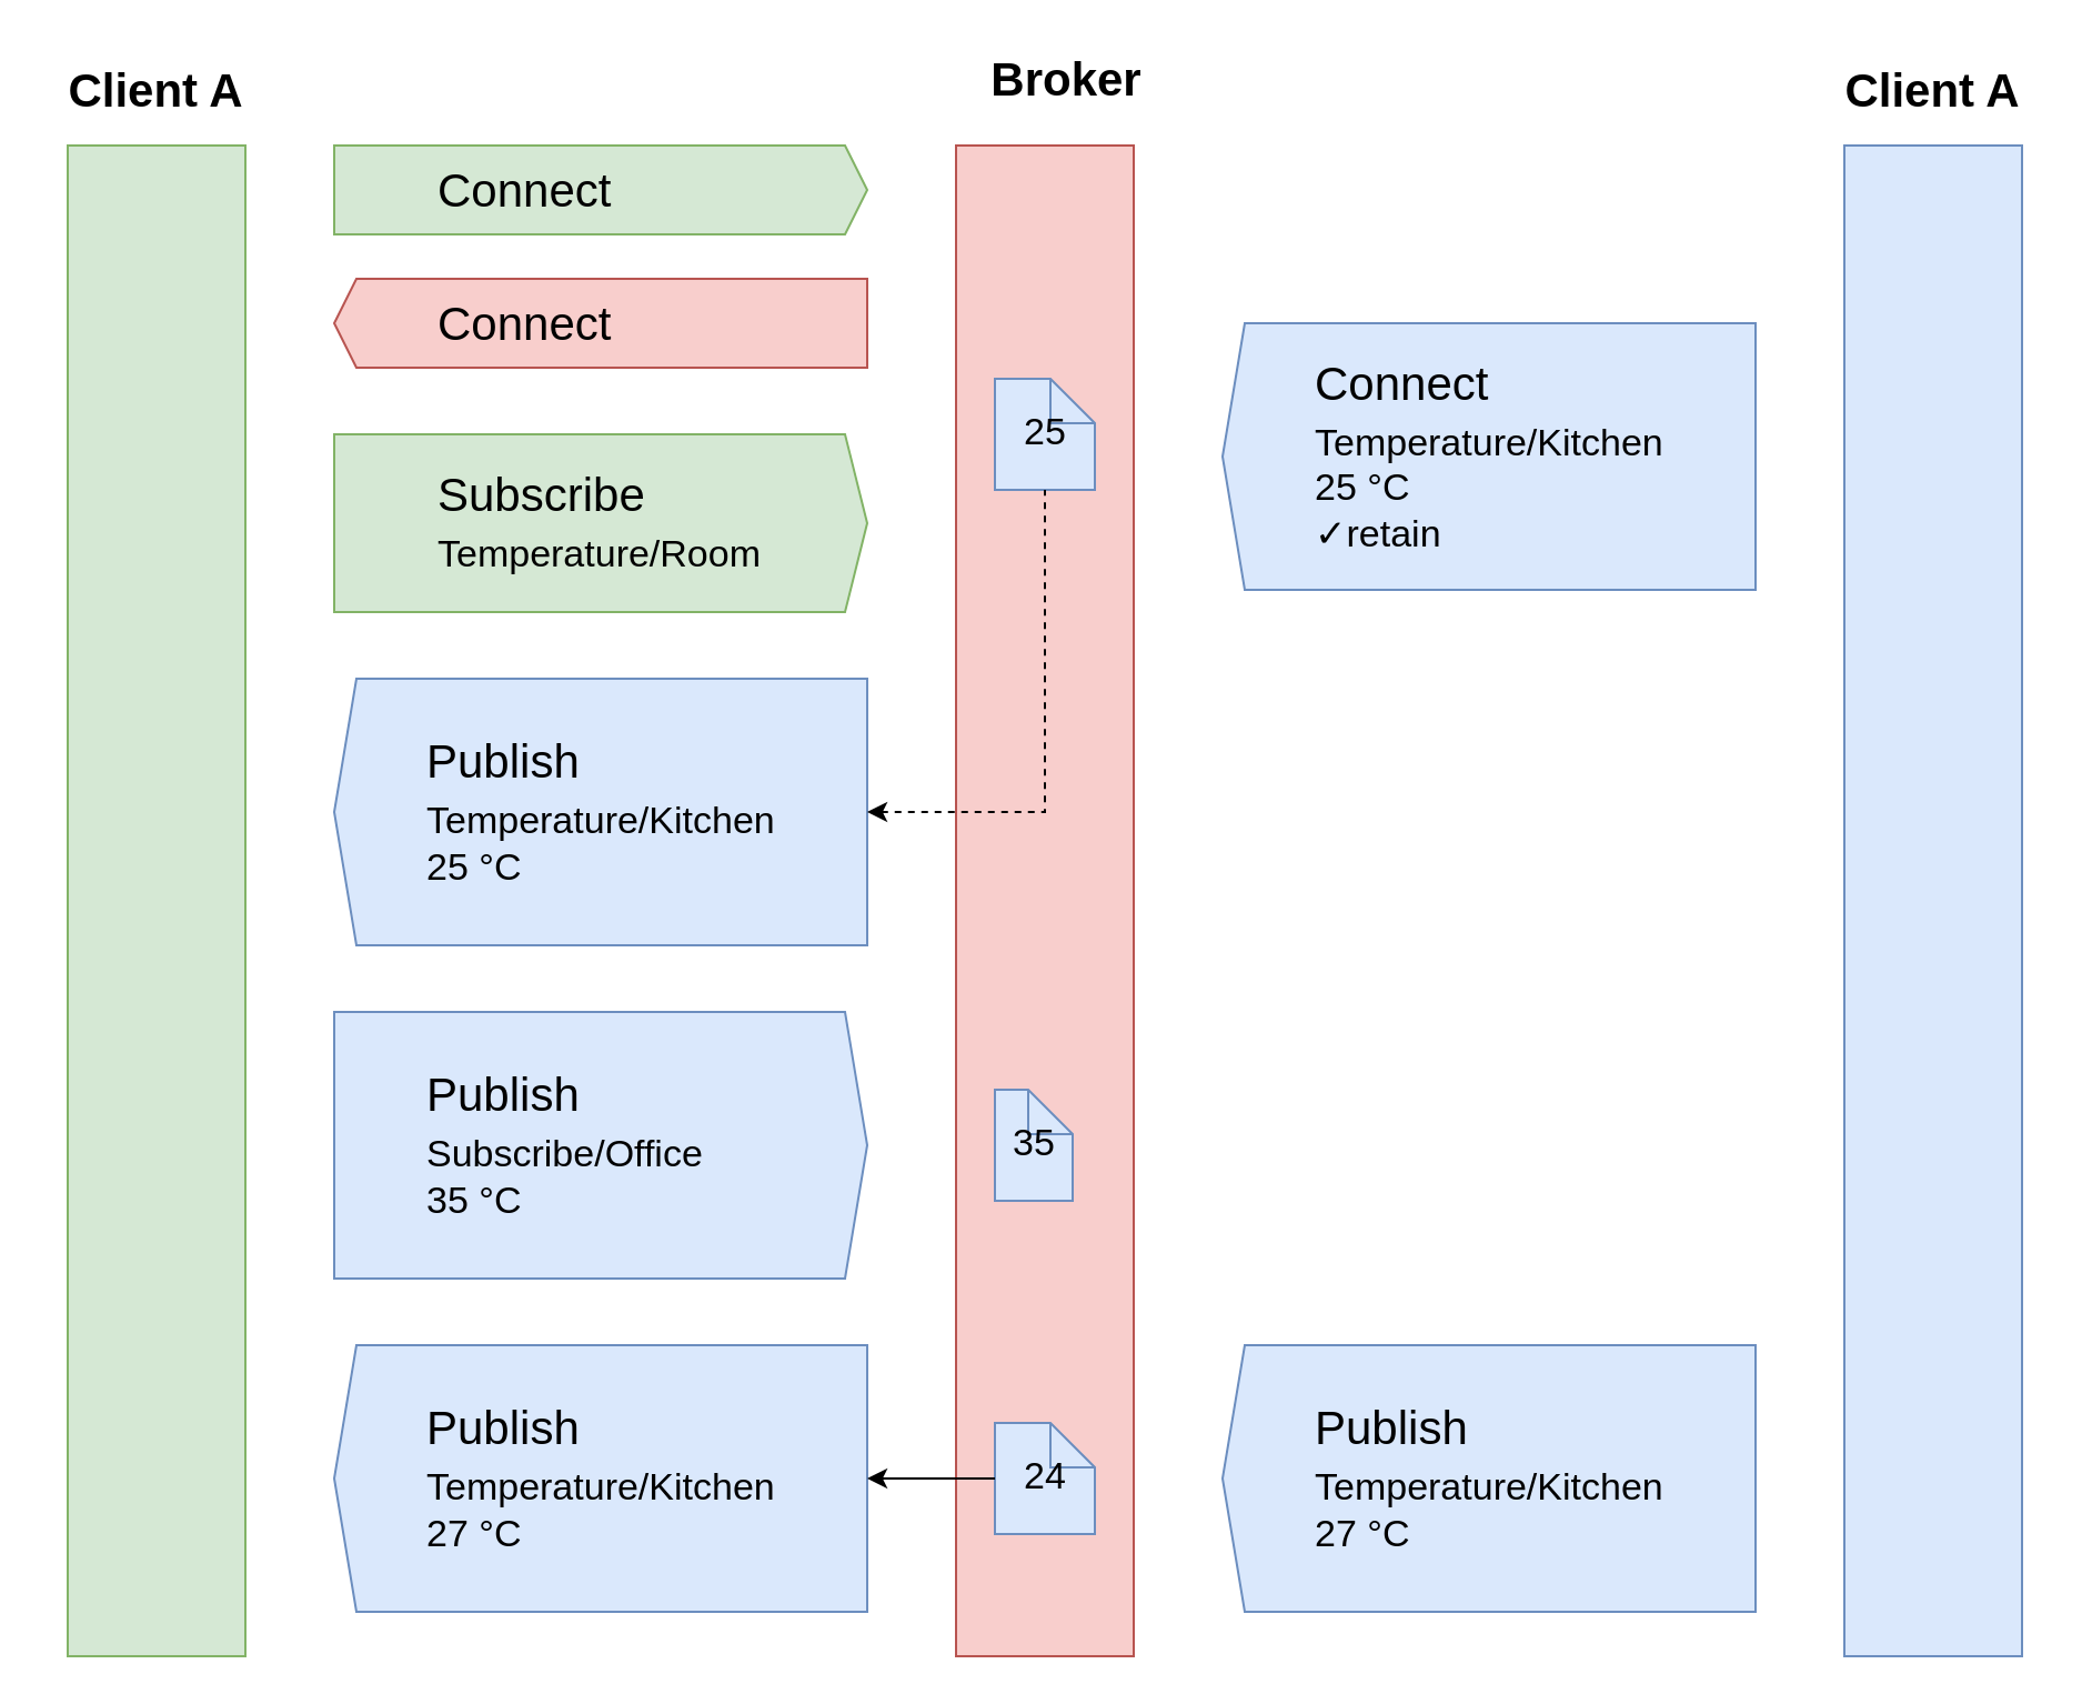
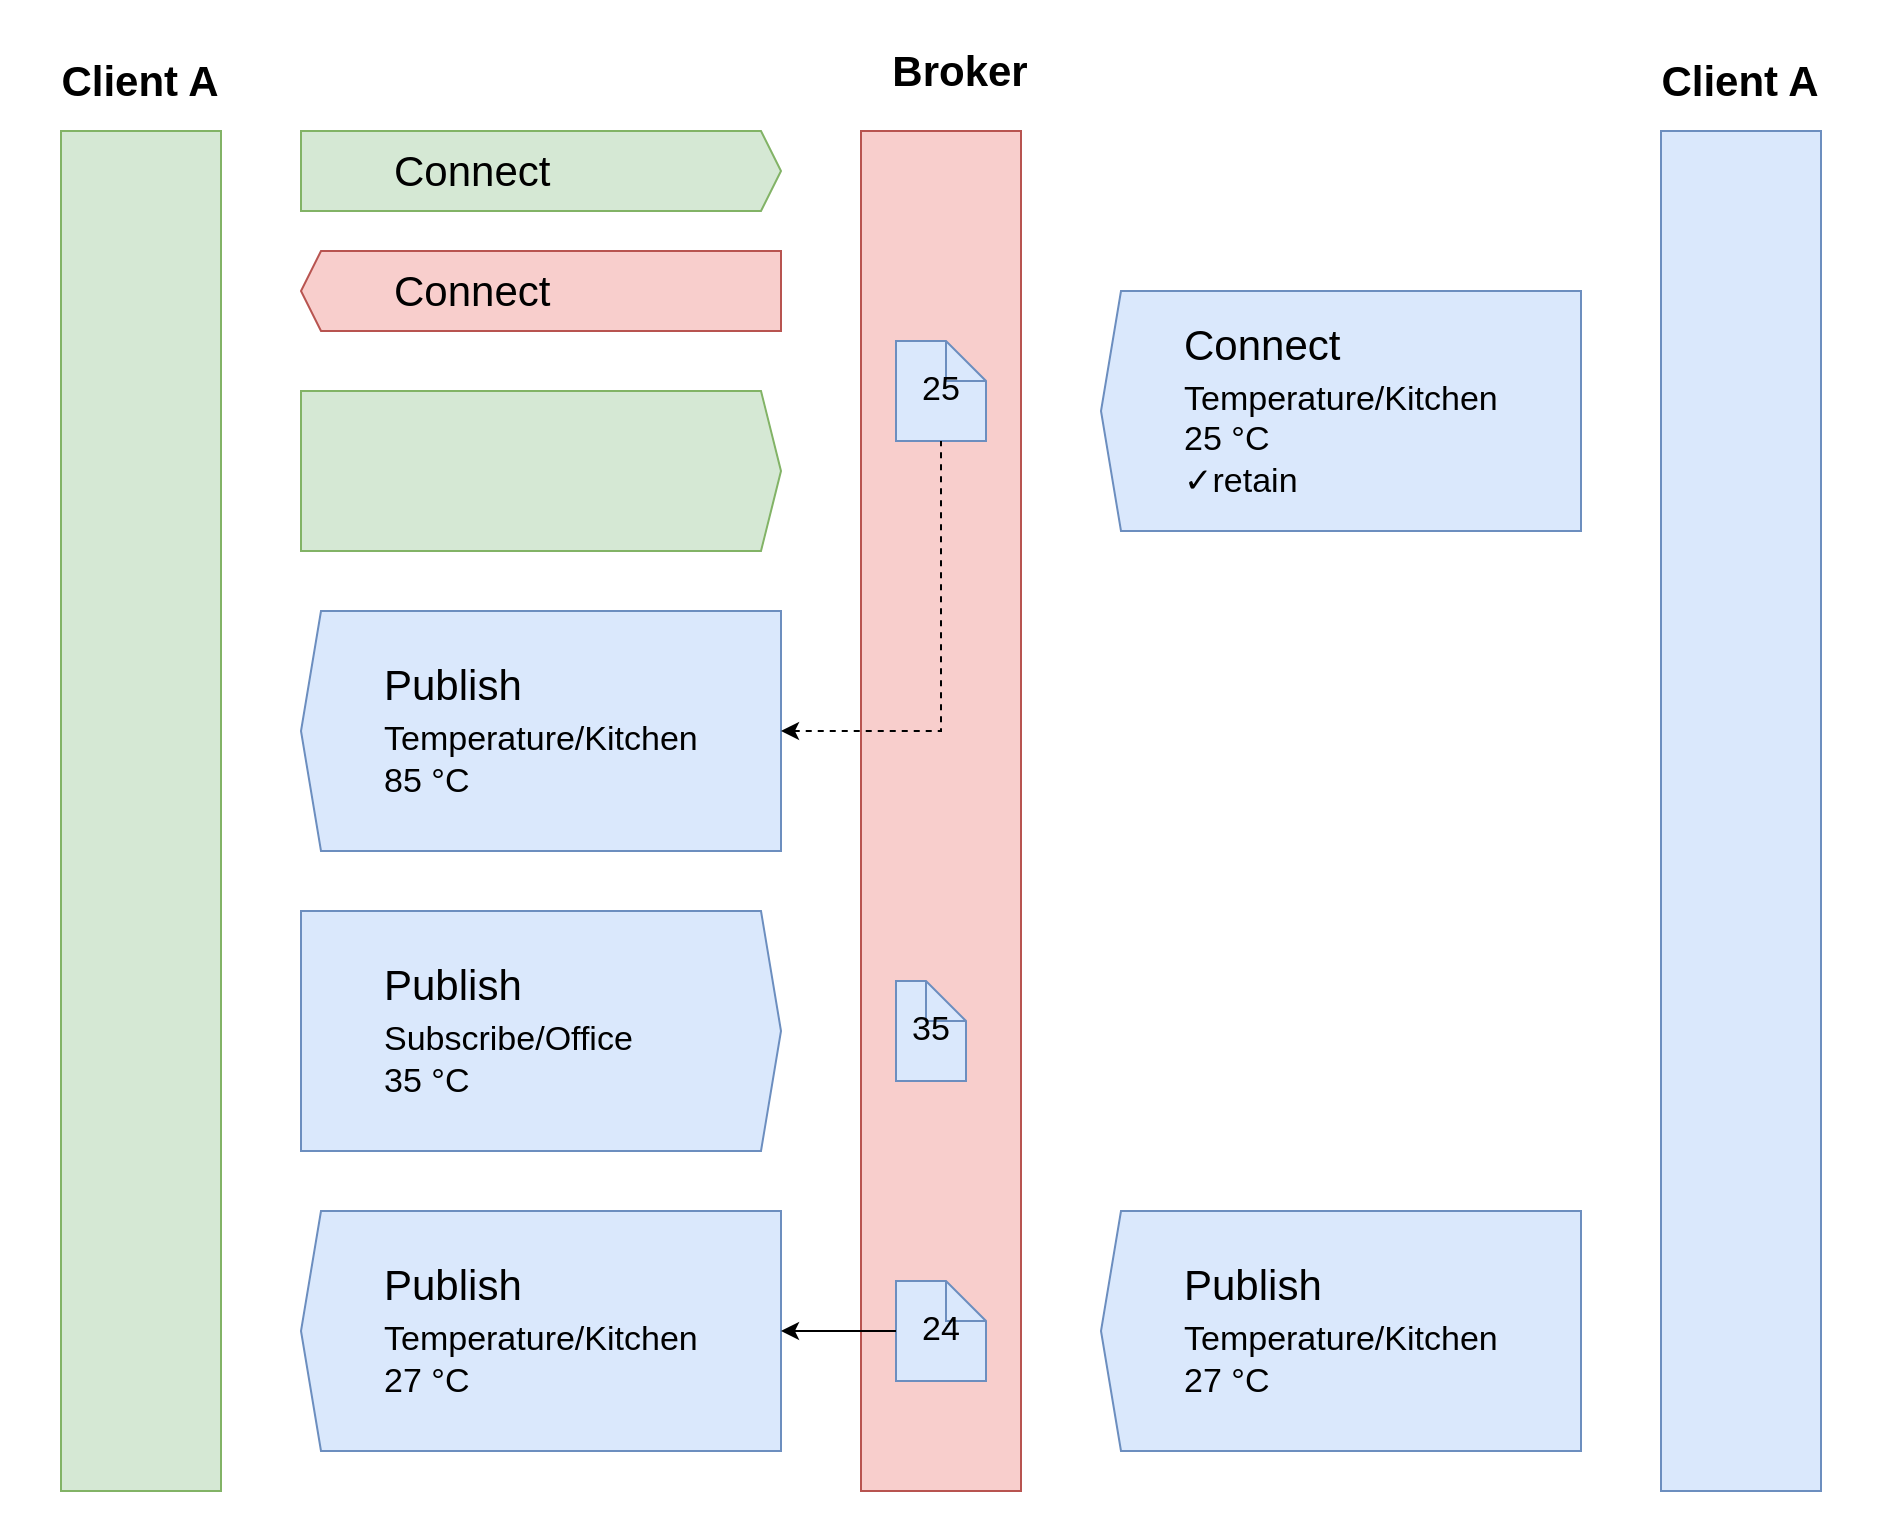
  <mxCell id="0" />
  <mxCell id="1" parent="0" />
  <mxCell id="2" value="" style="rounded=0;whiteSpace=wrap;html=1;fillColor=#f8cecc;strokeColor=#b85450;" vertex="1" parent="1"><mxGeometry x="430" y="65" width="80" height="680" as="geometry" /></mxCell>
  <mxCell id="3" value="&lt;font style=&quot;font-size: 21px&quot;&gt;&lt;b&gt;Broker&lt;/b&gt;&lt;/font&gt;" style="text;html=1;strokeColor=none;fillColor=none;align=center;verticalAlign=middle;whiteSpace=wrap;rounded=0;" vertex="1" parent="1"><mxGeometry x="450" y="20" width="60" height="30" as="geometry" /></mxCell>
  <mxCell id="4" value="" style="rounded=0;whiteSpace=wrap;html=1;fontSize=21;fillColor=#d5e8d4;strokeColor=#82b366;" vertex="1" parent="1"><mxGeometry y="65" width="80" height="680" as="geometry" x="30" /></mxCell>
  <mxCell id="5" value="" style="rounded=0;whiteSpace=wrap;html=1;fontSize=21;fillColor=#dae8fc;strokeColor=#6c8ebf;" vertex="1" parent="1"><mxGeometry x="830" y="65" width="80" height="680" as="geometry" /></mxCell>
  <mxCell id="6" value="&lt;font style=&quot;font-size: 21px&quot;&gt;&lt;b&gt;&lt;font style=&quot;font-size: 21px&quot;&gt;Client&lt;/font&gt; A&lt;br&gt;&lt;/b&gt;&lt;/font&gt;" style="text;html=1;strokeColor=none;fillColor=none;align=center;verticalAlign=middle;whiteSpace=wrap;rounded=0;" vertex="1" parent="1"><mxGeometry x="20" width="100" height="30" as="geometry" y="25" /></mxCell>
  <mxCell id="7" value="&lt;font style=&quot;font-size: 21px&quot;&gt;&lt;b&gt;&lt;font style=&quot;font-size: 21px&quot;&gt;Client&lt;/font&gt; A&lt;br&gt;&lt;/b&gt;&lt;/font&gt;" style="text;html=1;strokeColor=none;fillColor=none;align=center;verticalAlign=middle;whiteSpace=wrap;rounded=0;" vertex="1" parent="1"><mxGeometry x="820" width="100" height="30" as="geometry" y="25" /></mxCell>
  <mxCell id="8" value="" style="html=1;shadow=0;dashed=0;align=center;verticalAlign=middle;shape=mxgraph.arrows2.arrow;dy=0;dx=10;notch=0;fontSize=21;strokeColor=#82b366;fillColor=#d5e8d4;" vertex="1" parent="1"><mxGeometry x="150" y="65" width="240" height="40" as="geometry" /></mxCell>
  <mxCell id="9" value="" style="html=1;shadow=0;dashed=0;align=center;verticalAlign=middle;shape=mxgraph.arrows2.arrow;dy=0;dx=10;notch=0;fontSize=21;strokeColor=#b85450;fillColor=#f8cecc;rotation=-180;" vertex="1" parent="1"><mxGeometry x="150" y="125" width="240" height="40" as="geometry" /></mxCell>
  <mxCell id="10" value="Connect" style="text;html=1;strokeColor=none;fillColor=none;align=left;verticalAlign=middle;whiteSpace=wrap;rounded=0;fontSize=21;" vertex="1" parent="1"><mxGeometry x="195" y="70" width="110" height="30" as="geometry" /></mxCell>
  <mxCell id="11" value="Connect" style="text;html=1;strokeColor=none;fillColor=none;align=left;verticalAlign=middle;whiteSpace=wrap;rounded=0;fontSize=21;" vertex="1" parent="1"><mxGeometry x="195" y="130" width="110" height="30" as="geometry" /></mxCell>
  <mxCell id="12" value="" style="html=1;shadow=0;dashed=0;align=center;verticalAlign=middle;shape=mxgraph.arrows2.arrow;dy=0;dx=10;notch=0;fontSize=21;strokeColor=#82b366;fillColor=#d5e8d4;" vertex="1" parent="1"><mxGeometry x="150" y="195" width="240" height="80" as="geometry" /></mxCell>
- <mxCell id="13" value="&lt;div align=&quot;left&quot;&gt;Subscribe&lt;/div&gt;&lt;div align=&quot;left&quot;&gt;&lt;font style=&quot;font-size: 17px&quot;&gt;Temperature/Room&lt;/font&gt;&lt;br&gt;&lt;/div&gt;" style="text;html=1;strokeColor=none;fillColor=none;align=left;verticalAlign=middle;whiteSpace=wrap;rounded=0;fontSize=21;" vertex="1" parent="1"><mxGeometry x="195" y="195" width="150" height="80" as="geometry" /></mxCell>
  <mxCell id="14" value="" style="html=1;shadow=0;dashed=0;align=center;verticalAlign=middle;shape=mxgraph.arrows2.arrow;dy=0;dx=10;notch=0;fontSize=21;strokeColor=#6c8ebf;fillColor=#dae8fc;rotation=-180;" vertex="1" parent="1"><mxGeometry x="550" y="145" width="240" height="120" as="geometry" /></mxCell>
  <mxCell id="15" value="&lt;div&gt;Connect&lt;br&gt;&lt;/div&gt;&lt;div&gt;&lt;font style=&quot;font-size: 17px&quot;&gt;Temperature/Kitchen&lt;/font&gt;&lt;/div&gt;&lt;div style=&quot;font-size: 17px&quot;&gt;&lt;font style=&quot;font-size: 17px&quot;&gt;25&lt;span&gt; °&lt;/span&gt;C&lt;/font&gt;&lt;/div&gt;&lt;div style=&quot;font-size: 17px&quot;&gt;&lt;font style=&quot;font-size: 17px&quot;&gt;✓retain&lt;/font&gt;&lt;br&gt;&lt;/div&gt;" style="text;html=1;strokeColor=none;fillColor=none;align=left;verticalAlign=middle;whiteSpace=wrap;rounded=0;fontSize=21;" vertex="1" parent="1"><mxGeometry x="590" y="145" width="160" height="120" as="geometry" /></mxCell>
  <mxCell id="16" value="25" style="shape=note;size=20;whiteSpace=wrap;html=1;fontSize=17;strokeColor=#6c8ebf;fillColor=#dae8fc;" vertex="1" parent="1"><mxGeometry x="447.5" y="170" width="45" height="50" as="geometry" /></mxCell>
  <mxCell id="17" value="" style="html=1;shadow=0;dashed=0;align=center;verticalAlign=middle;shape=mxgraph.arrows2.arrow;dy=0;dx=10;notch=0;fontSize=21;strokeColor=#6c8ebf;fillColor=#dae8fc;rotation=-180;" vertex="1" parent="1"><mxGeometry x="150" y="305" width="240" height="120" as="geometry" /></mxCell>
- <mxCell id="18" value="&lt;div&gt;Publish&lt;br&gt;&lt;/div&gt;&lt;div&gt;&lt;font style=&quot;font-size: 17px&quot;&gt;Temperature/Kitchen&lt;/font&gt;&lt;br&gt;&lt;/div&gt;&lt;div style=&quot;font-size: 17px&quot;&gt;&lt;font style=&quot;font-size: 17px&quot;&gt;25&lt;span&gt; °&lt;/span&gt;C&lt;/font&gt;&lt;/div&gt;" style="text;html=1;strokeColor=none;fillColor=none;align=left;verticalAlign=middle;whiteSpace=wrap;rounded=0;fontSize=21;" vertex="1" parent="1"><mxGeometry x="190" y="305" width="160" height="120" as="geometry" /></mxCell>
+ <mxCell id="18" value="&lt;div&gt;Publish&lt;br&gt;&lt;/div&gt;&lt;div&gt;&lt;font style=&quot;font-size: 17px&quot;&gt;Temperature/Kitchen&lt;/font&gt;&lt;br&gt;&lt;/div&gt;&lt;div style=&quot;font-size: 17px&quot;&gt;&lt;font style=&quot;font-size: 17px&quot;&gt;85&lt;span&gt; °&lt;/span&gt;C&lt;/font&gt;&lt;/div&gt;" style="text;html=1;strokeColor=none;fillColor=none;align=left;verticalAlign=middle;whiteSpace=wrap;rounded=0;fontSize=21;" vertex="1" parent="1"><mxGeometry x="190" y="305" width="160" height="120" as="geometry" /></mxCell>
  <mxCell id="19" value="" style="endArrow=none;dashed=1;html=1;rounded=0;fontSize=17;entryX=0.5;entryY=1;entryDx=0;entryDy=0;entryPerimeter=0;exitX=0;exitY=0.5;exitDx=0;exitDy=0;exitPerimeter=0;strokeColor=default;startArrow=classic;startFill=1;" edge="1" parent="1" source="17" target="16"><mxGeometry width="50" height="50" relative="1" as="geometry"><mxPoint x="450" y="345" as="sourcePoint" /><mxPoint x="500" y="295" as="targetPoint" /><Array as="points"><mxPoint x="470" y="365" /></Array></mxGeometry></mxCell>
  <mxCell id="20" value="" style="html=1;shadow=0;dashed=0;align=center;verticalAlign=middle;shape=mxgraph.arrows2.arrow;dy=0;dx=10;notch=0;fontSize=21;strokeColor=#6c8ebf;fillColor=#dae8fc;rotation=0;" vertex="1" parent="1"><mxGeometry x="150" y="455" width="240" height="120" as="geometry" /></mxCell>
  <mxCell id="21" value="&lt;div&gt;Publish&lt;br&gt;&lt;/div&gt;&lt;div&gt;&lt;font style=&quot;font-size: 17px&quot;&gt;Subscribe/Office&lt;/font&gt;&lt;br&gt;&lt;/div&gt;&lt;div style=&quot;font-size: 17px&quot;&gt;&lt;font style=&quot;font-size: 17px&quot;&gt;35&lt;span&gt; °&lt;/span&gt;C&lt;/font&gt;&lt;/div&gt;" style="text;html=1;strokeColor=none;fillColor=none;align=left;verticalAlign=middle;whiteSpace=wrap;rounded=0;fontSize=21;" vertex="1" parent="1"><mxGeometry x="190" y="455" width="160" height="120" as="geometry" /></mxCell>
  <mxCell id="22" value="35" style="shape=note;size=20;whiteSpace=wrap;html=1;fontSize=17;strokeColor=#6c8ebf;fillColor=#dae8fc;" vertex="1" parent="1"><mxGeometry x="447.5" y="490" width="35" height="50" as="geometry" /></mxCell>
  <mxCell id="23" value="" style="html=1;shadow=0;dashed=0;align=center;verticalAlign=middle;shape=mxgraph.arrows2.arrow;dy=0;dx=10;notch=0;fontSize=21;strokeColor=#6c8ebf;fillColor=#dae8fc;rotation=-180;" vertex="1" parent="1"><mxGeometry x="550" y="605" width="240" height="120" as="geometry" /></mxCell>
  <mxCell id="24" value="&lt;div&gt;Publish&lt;br&gt;&lt;/div&gt;&lt;div&gt;&lt;font style=&quot;font-size: 17px&quot;&gt;Temperature/Kitchen&lt;/font&gt;&lt;/div&gt;&lt;div style=&quot;font-size: 17px&quot;&gt;&lt;font style=&quot;font-size: 17px&quot;&gt;27&lt;span&gt; °&lt;/span&gt;C&lt;/font&gt;&lt;/div&gt;" style="text;html=1;strokeColor=none;fillColor=none;align=left;verticalAlign=middle;whiteSpace=wrap;rounded=0;fontSize=21;" vertex="1" parent="1"><mxGeometry x="590" y="605" width="160" height="120" as="geometry" /></mxCell>
  <mxCell id="25" value="" style="html=1;shadow=0;dashed=0;align=center;verticalAlign=middle;shape=mxgraph.arrows2.arrow;dy=0;dx=10;notch=0;fontSize=21;strokeColor=#6c8ebf;fillColor=#dae8fc;rotation=-180;" vertex="1" parent="1"><mxGeometry x="150" y="605" width="240" height="120" as="geometry" /></mxCell>
  <mxCell id="26" value="&lt;div&gt;Publish&lt;br&gt;&lt;/div&gt;&lt;div&gt;&lt;font style=&quot;font-size: 17px&quot;&gt;Temperature/Kitchen&lt;/font&gt;&lt;/div&gt;&lt;div style=&quot;font-size: 17px&quot;&gt;&lt;font style=&quot;font-size: 17px&quot;&gt;27&lt;span&gt; °&lt;/span&gt;C&lt;/font&gt;&lt;/div&gt;" style="text;html=1;strokeColor=none;fillColor=none;align=left;verticalAlign=middle;whiteSpace=wrap;rounded=0;fontSize=21;" vertex="1" parent="1"><mxGeometry x="190" y="605" width="160" height="120" as="geometry" /></mxCell>
  <mxCell id="27" value="24" style="shape=note;size=20;whiteSpace=wrap;html=1;fontSize=17;strokeColor=#6c8ebf;fillColor=#dae8fc;" vertex="1" parent="1"><mxGeometry x="447.5" y="640" width="45" height="50" as="geometry" /></mxCell>
  <mxCell id="28" value="" style="endArrow=classic;html=1;rounded=0;fontSize=17;strokeColor=default;entryX=0;entryY=0.5;entryDx=0;entryDy=0;entryPerimeter=0;exitX=0;exitY=0.5;exitDx=0;exitDy=0;exitPerimeter=0;" edge="1" parent="1" source="27" target="25"><mxGeometry width="50" height="50" relative="1" as="geometry"><mxPoint x="400" y="685" as="sourcePoint" /><mxPoint x="450" y="635" as="targetPoint" /></mxGeometry></mxCell>
